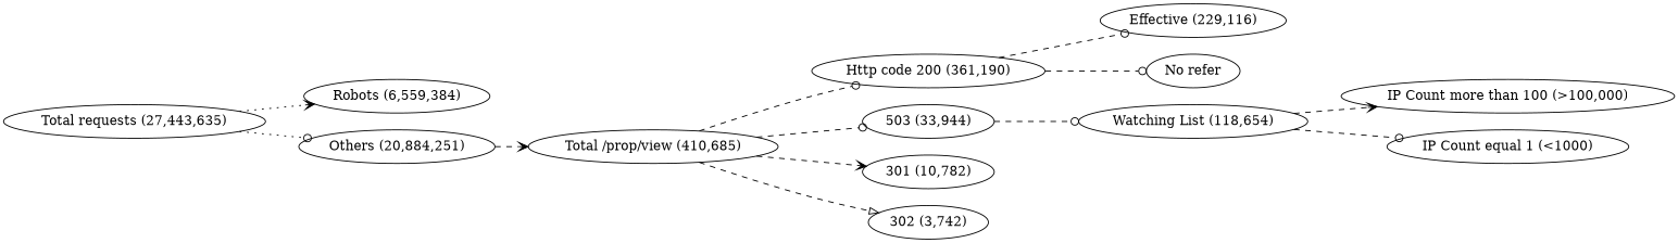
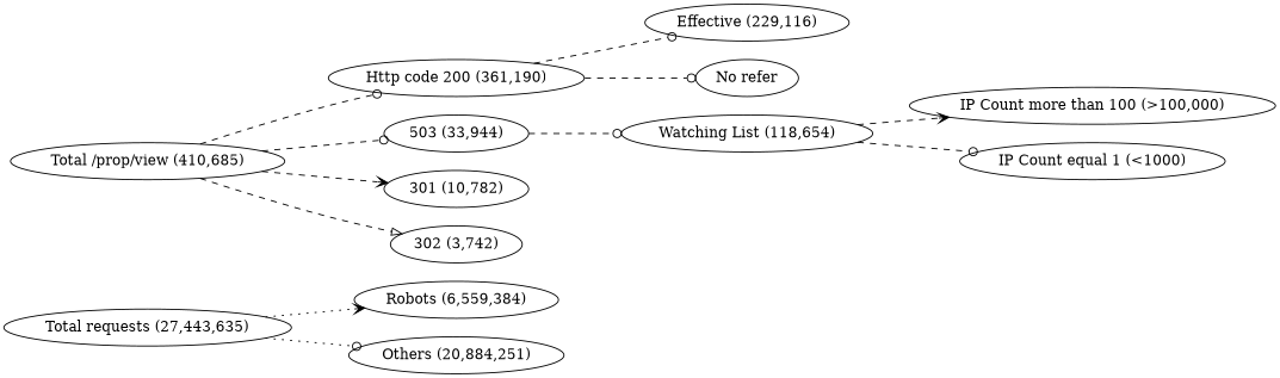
  digraph {
    rankdir=LR
    edge [arrowhead=odot style=dashed]
    "Total requests (27,443,635)"
    "Robots (6,559,384)"
    "Others (20,884,251)"
    "Total /prop/view (410,685)"
    "Http code 200 (361,190)"
    "503 (33,944)"
    "301 (10,782)"
    "302 (3,742)"
    "Effective (229,116)"
    "No refer"
    "Watching List (118,654)"
    "IP Count more than 100 (>100,000)"
    "IP Count equal 1 (<1000)"
    "Total requests (27,443,635)" -> "Robots (6,559,384)" [arrowhead=vee style=dotted]
    "Total requests (27,443,635)" -> "Others (20,884,251)" [style=dotted]
-   "Others (20,884,251)" -> "Total /prop/view (410,685)" [arrowhead=vee]
    "Total /prop/view (410,685)" -> "Http code 200 (361,190)"
    "Total /prop/view (410,685)" -> "503 (33,944)"
    "Total /prop/view (410,685)" -> "301 (10,782)" [arrowhead=vee]
    "Total /prop/view (410,685)" -> "302 (3,742)" [arrowhead=onormal]
    "Http code 200 (361,190)" -> "Effective (229,116)"
    "Http code 200 (361,190)" -> "No refer"
    "503 (33,944)" -> "Watching List (118,654)"
    "Watching List (118,654)" -> "IP Count more than 100 (>100,000)" [arrowhead=vee]
    "Watching List (118,654)" -> "IP Count equal 1 (<1000)"
  }
